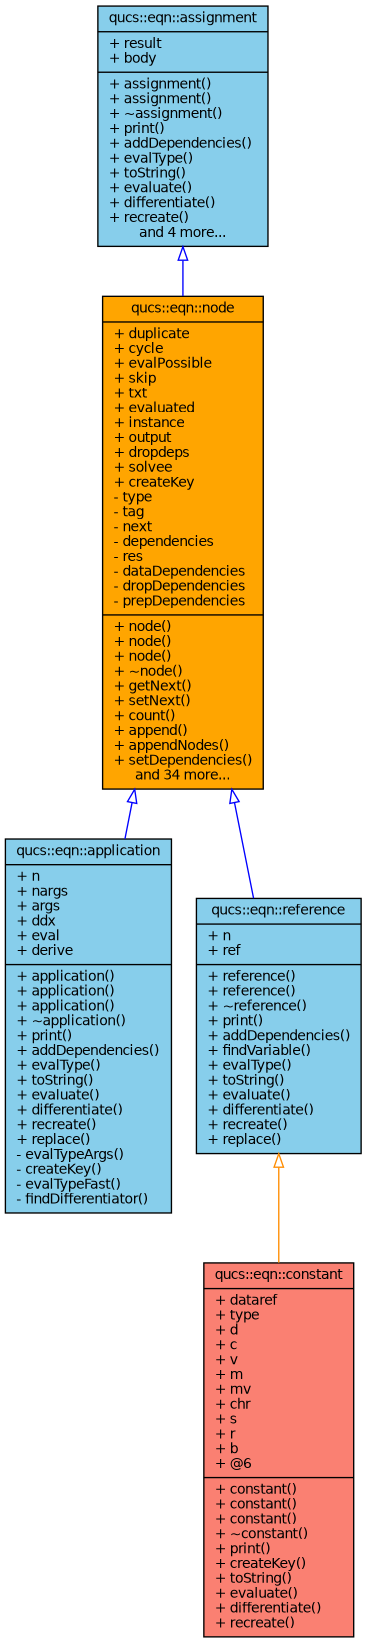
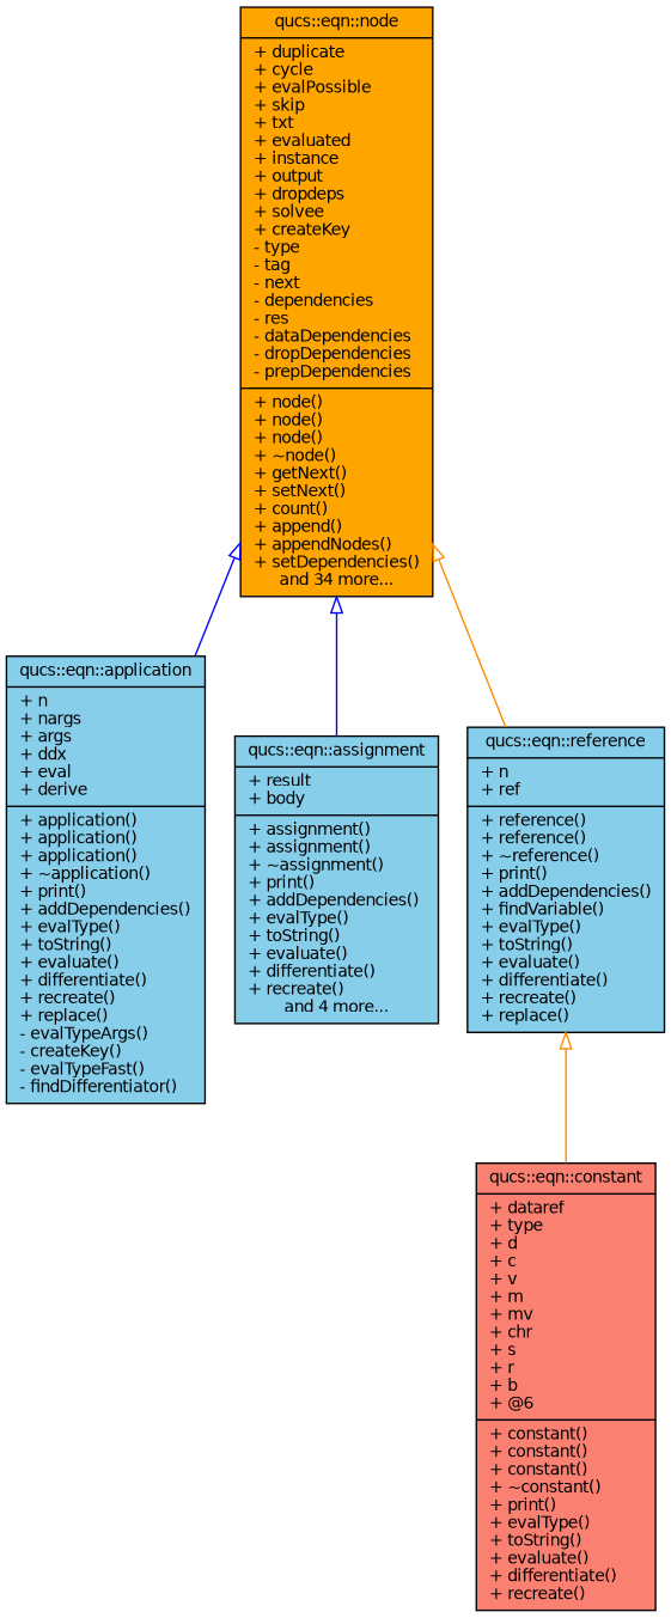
  digraph {
    node [color=black fillcolor=skyblue fontname=Helvetica fontsize=10 shape=record style=filled]
    edge [arrowtail=onormal color=blue dir=back fontname=Helvetica fontsize=10 labelfontname=Helvetica labelfontsize=10 style=solid]
    n1 [fillcolor=orange fontcolor=black height=0.2 label="{qucs::eqn::node\n|+ duplicate\l+ cycle\l+ evalPossible\l+ skip\l+ txt\l+ evaluated\l+ instance\l+ output\l+ dropdeps\l+ solvee\l+ createKey\l- type\l- tag\l- next\l- dependencies\l- res\l- dataDependencies\l- dropDependencies\l- prepDependencies\l|+ node()\l+ node()\l+ node()\l+ ~node()\l+ getNext()\l+ setNext()\l+ count()\l+ append()\l+ appendNodes()\l+ setDependencies()\land 34 more...}" width=0.4]
    n2 [height=0.2 label="{qucs::eqn::application\n|+ n\l+ nargs\l+ args\l+ ddx\l+ eval\l+ derive\l|+ application()\l+ application()\l+ application()\l+ ~application()\l+ print()\l+ addDependencies()\l+ evalType()\l+ toString()\l+ evaluate()\l+ differentiate()\l+ recreate()\l+ replace()\l- evalTypeArgs()\l- createKey()\l- evalTypeFast()\l- findDifferentiator()\l}" width=0.4]
    n3 [height=0.2 label="{qucs::eqn::assignment\n|+ result\l+ body\l|+ assignment()\l+ assignment()\l+ ~assignment()\l+ print()\l+ addDependencies()\l+ evalType()\l+ toString()\l+ evaluate()\l+ differentiate()\l+ recreate()\land 4 more...}" width=0.4]
    n4 [height=0.2 label="{qucs::eqn::reference\n|+ n\l+ ref\l|+ reference()\l+ reference()\l+ ~reference()\l+ print()\l+ addDependencies()\l+ findVariable()\l+ evalType()\l+ toString()\l+ evaluate()\l+ differentiate()\l+ recreate()\l+ replace()\l}" width=0.4]
-   n5 [fillcolor=salmon height=0.2 label="{qucs::eqn::constant\n|+ dataref\l+ type\l+ d\l+ c\l+ v\l+ m\l+ mv\l+ chr\l+ s\l+ r\l+ b\l+ @6\l|+ constant()\l+ constant()\l+ constant()\l+ ~constant()\l+ print()\l+ createKey()\l+ toString()\l+ evaluate()\l+ differentiate()\l+ recreate()\l}" width=0.4]
+   n5 [fillcolor=salmon height=0.2 label="{qucs::eqn::constant\n|+ dataref\l+ type\l+ d\l+ c\l+ v\l+ m\l+ mv\l+ chr\l+ s\l+ r\l+ b\l+ @6\l|+ constant()\l+ constant()\l+ constant()\l+ ~constant()\l+ print()\l+ evalType()\l+ toString()\l+ evaluate()\l+ differentiate()\l+ recreate()\l}" width=0.4]
    n1 -> n2
-   n3 -> n1
-   n1 -> n4
+   n1 -> n3
+   n1 -> n4 [color=darkorange]
    n4 -> n5 [color=darkorange]
  }
